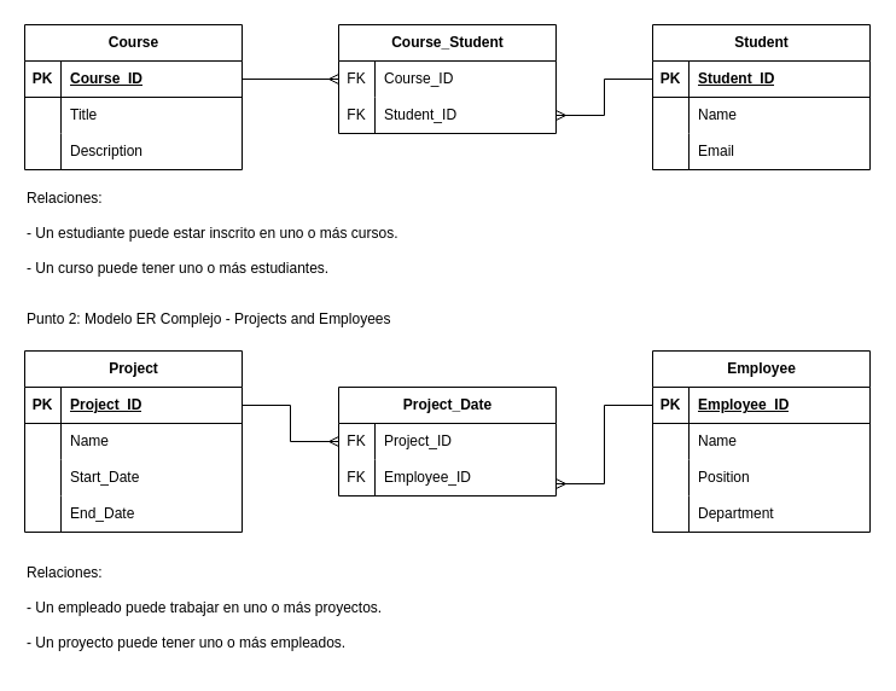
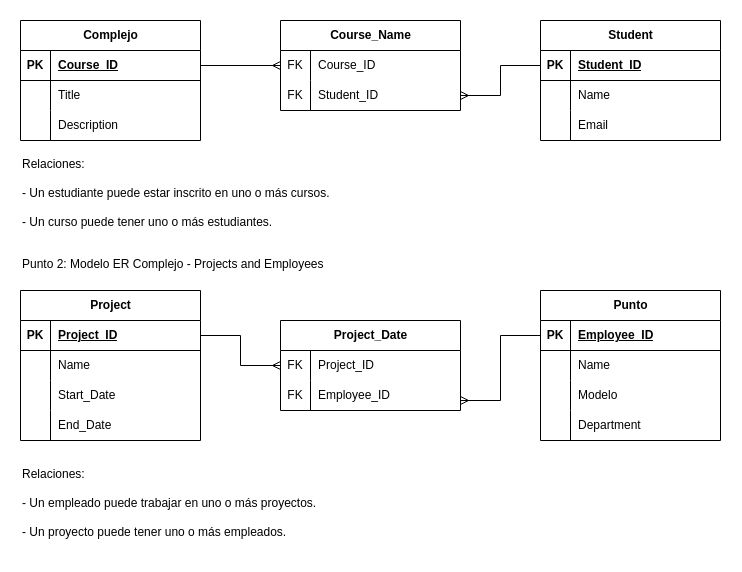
  <mxCell id="0" />
  <mxCell id="1" parent="0" />
  <mxCell id="2" style="edgeStyle=orthogonalEdgeStyle;rounded=0;orthogonalLoop=1;jettySize=auto;html=1;exitX=1;exitY=0.5;exitDx=0;exitDy=0;endArrow=ERmany;endFill=0;" edge="1" parent="1" source="4" target="24"><mxGeometry relative="1" as="geometry" /></mxCell>
- <mxCell id="3" value="Course" style="shape=table;startSize=30;container=1;collapsible=1;childLayout=tableLayout;fixedRows=1;rowLines=0;fontStyle=1;align=center;resizeLast=1;html=1;" vertex="1" parent="1"><mxGeometry x="20" y="20" width="180" height="120" as="geometry" /></mxCell>
+ <mxCell id="3" value="Complejo" style="shape=table;startSize=30;container=1;collapsible=1;childLayout=tableLayout;fixedRows=1;rowLines=0;fontStyle=1;align=center;resizeLast=1;html=1;" vertex="1" parent="1"><mxGeometry x="20" y="20" width="180" height="120" as="geometry" /></mxCell>
  <mxCell id="4" value="" style="shape=tableRow;horizontal=0;startSize=0;swimlaneHead=0;swimlaneBody=0;fillColor=none;collapsible=0;dropTarget=0;points=[[0,0.5],[1,0.5]];portConstraint=eastwest;top=0;left=0;right=0;bottom=1;" vertex="1" parent="3"><mxGeometry y="30" width="180" height="30" as="geometry" /></mxCell>
  <mxCell id="5" value="PK" style="shape=partialRectangle;connectable=0;fillColor=none;top=0;left=0;bottom=0;right=0;fontStyle=1;overflow=hidden;whiteSpace=wrap;html=1;" vertex="1" parent="4"><mxGeometry width="30" height="30" as="geometry"><mxRectangle width="30" height="30" as="alternateBounds" /></mxGeometry></mxCell>
  <mxCell id="6" value="Course_ID" style="shape=partialRectangle;connectable=0;fillColor=none;top=0;left=0;bottom=0;right=0;align=left;spacingLeft=6;fontStyle=5;overflow=hidden;whiteSpace=wrap;html=1;" vertex="1" parent="4"><mxGeometry x="30" width="150" height="30" as="geometry"><mxRectangle width="150" height="30" as="alternateBounds" /></mxGeometry></mxCell>
  <mxCell id="7" value="" style="shape=tableRow;horizontal=0;startSize=0;swimlaneHead=0;swimlaneBody=0;fillColor=none;collapsible=0;dropTarget=0;points=[[0,0.5],[1,0.5]];portConstraint=eastwest;top=0;left=0;right=0;bottom=0;" vertex="1" parent="3"><mxGeometry y="60" width="180" height="30" as="geometry" /></mxCell>
  <mxCell id="8" value="" style="shape=partialRectangle;connectable=0;fillColor=none;top=0;left=0;bottom=0;right=0;editable=1;overflow=hidden;whiteSpace=wrap;html=1;" vertex="1" parent="7"><mxGeometry width="30" height="30" as="geometry"><mxRectangle width="30" height="30" as="alternateBounds" /></mxGeometry></mxCell>
  <mxCell id="9" value="Title" style="shape=partialRectangle;connectable=0;fillColor=none;top=0;left=0;bottom=0;right=0;align=left;spacingLeft=6;overflow=hidden;whiteSpace=wrap;html=1;" vertex="1" parent="7"><mxGeometry x="30" width="150" height="30" as="geometry"><mxRectangle width="150" height="30" as="alternateBounds" /></mxGeometry></mxCell>
  <mxCell id="10" value="" style="shape=tableRow;horizontal=0;startSize=0;swimlaneHead=0;swimlaneBody=0;fillColor=none;collapsible=0;dropTarget=0;points=[[0,0.5],[1,0.5]];portConstraint=eastwest;top=0;left=0;right=0;bottom=0;" vertex="1" parent="3"><mxGeometry y="90" width="180" height="30" as="geometry" /></mxCell>
  <mxCell id="11" value="" style="shape=partialRectangle;connectable=0;fillColor=none;top=0;left=0;bottom=0;right=0;editable=1;overflow=hidden;whiteSpace=wrap;html=1;" vertex="1" parent="10"><mxGeometry width="30" height="30" as="geometry"><mxRectangle width="30" height="30" as="alternateBounds" /></mxGeometry></mxCell>
  <mxCell id="12" value="Description" style="shape=partialRectangle;connectable=0;fillColor=none;top=0;left=0;bottom=0;right=0;align=left;spacingLeft=6;overflow=hidden;whiteSpace=wrap;html=1;" vertex="1" parent="10"><mxGeometry x="30" width="150" height="30" as="geometry"><mxRectangle width="150" height="30" as="alternateBounds" /></mxGeometry></mxCell>
  <mxCell id="13" value="Student" style="shape=table;startSize=30;container=1;collapsible=1;childLayout=tableLayout;fixedRows=1;rowLines=0;fontStyle=1;align=center;resizeLast=1;html=1;" vertex="1" parent="1"><mxGeometry x="540" y="20" width="180" height="120" as="geometry" /></mxCell>
  <mxCell id="14" value="" style="shape=tableRow;horizontal=0;startSize=0;swimlaneHead=0;swimlaneBody=0;fillColor=none;collapsible=0;dropTarget=0;points=[[0,0.5],[1,0.5]];portConstraint=eastwest;top=0;left=0;right=0;bottom=1;" vertex="1" parent="13"><mxGeometry y="30" width="180" height="30" as="geometry" /></mxCell>
  <mxCell id="15" value="PK" style="shape=partialRectangle;connectable=0;fillColor=none;top=0;left=0;bottom=0;right=0;fontStyle=1;overflow=hidden;whiteSpace=wrap;html=1;" vertex="1" parent="14"><mxGeometry width="30" height="30" as="geometry"><mxRectangle width="30" height="30" as="alternateBounds" /></mxGeometry></mxCell>
  <mxCell id="16" value="Student_ID" style="shape=partialRectangle;connectable=0;fillColor=none;top=0;left=0;bottom=0;right=0;align=left;spacingLeft=6;fontStyle=5;overflow=hidden;whiteSpace=wrap;html=1;" vertex="1" parent="14"><mxGeometry x="30" width="150" height="30" as="geometry"><mxRectangle width="150" height="30" as="alternateBounds" /></mxGeometry></mxCell>
  <mxCell id="17" value="" style="shape=tableRow;horizontal=0;startSize=0;swimlaneHead=0;swimlaneBody=0;fillColor=none;collapsible=0;dropTarget=0;points=[[0,0.5],[1,0.5]];portConstraint=eastwest;top=0;left=0;right=0;bottom=0;" vertex="1" parent="13"><mxGeometry y="60" width="180" height="30" as="geometry" /></mxCell>
  <mxCell id="18" value="" style="shape=partialRectangle;connectable=0;fillColor=none;top=0;left=0;bottom=0;right=0;editable=1;overflow=hidden;whiteSpace=wrap;html=1;" vertex="1" parent="17"><mxGeometry width="30" height="30" as="geometry"><mxRectangle width="30" height="30" as="alternateBounds" /></mxGeometry></mxCell>
  <mxCell id="19" value="Name" style="shape=partialRectangle;connectable=0;fillColor=none;top=0;left=0;bottom=0;right=0;align=left;spacingLeft=6;overflow=hidden;whiteSpace=wrap;html=1;" vertex="1" parent="17"><mxGeometry x="30" width="150" height="30" as="geometry"><mxRectangle width="150" height="30" as="alternateBounds" /></mxGeometry></mxCell>
  <mxCell id="20" value="" style="shape=tableRow;horizontal=0;startSize=0;swimlaneHead=0;swimlaneBody=0;fillColor=none;collapsible=0;dropTarget=0;points=[[0,0.5],[1,0.5]];portConstraint=eastwest;top=0;left=0;right=0;bottom=0;" vertex="1" parent="13"><mxGeometry y="90" width="180" height="30" as="geometry" /></mxCell>
  <mxCell id="21" value="" style="shape=partialRectangle;connectable=0;fillColor=none;top=0;left=0;bottom=0;right=0;editable=1;overflow=hidden;whiteSpace=wrap;html=1;" vertex="1" parent="20"><mxGeometry width="30" height="30" as="geometry"><mxRectangle width="30" height="30" as="alternateBounds" /></mxGeometry></mxCell>
  <mxCell id="22" value="Email" style="shape=partialRectangle;connectable=0;fillColor=none;top=0;left=0;bottom=0;right=0;align=left;spacingLeft=6;overflow=hidden;whiteSpace=wrap;html=1;" vertex="1" parent="20"><mxGeometry x="30" width="150" height="30" as="geometry"><mxRectangle width="150" height="30" as="alternateBounds" /></mxGeometry></mxCell>
- <mxCell id="23" value="Course_Student" style="shape=table;startSize=30;container=1;collapsible=1;childLayout=tableLayout;fixedRows=1;rowLines=0;fontStyle=1;align=center;resizeLast=1;html=1;" vertex="1" parent="1"><mxGeometry x="280" y="20" width="180" height="90" as="geometry" /></mxCell>
+ <mxCell id="23" value="Course_Name" style="shape=table;startSize=30;container=1;collapsible=1;childLayout=tableLayout;fixedRows=1;rowLines=0;fontStyle=1;align=center;resizeLast=1;html=1;" vertex="1" parent="1"><mxGeometry x="280" y="20" width="180" height="90" as="geometry" /></mxCell>
  <mxCell id="24" value="" style="shape=tableRow;horizontal=0;startSize=0;swimlaneHead=0;swimlaneBody=0;fillColor=none;collapsible=0;dropTarget=0;points=[[0,0.5],[1,0.5]];portConstraint=eastwest;top=0;left=0;right=0;bottom=0;" vertex="1" parent="23"><mxGeometry y="30" width="180" height="30" as="geometry" /></mxCell>
  <mxCell id="25" value="FK" style="shape=partialRectangle;connectable=0;fillColor=none;top=0;left=0;bottom=0;right=0;editable=1;overflow=hidden;whiteSpace=wrap;html=1;" vertex="1" parent="24"><mxGeometry width="30" height="30" as="geometry"><mxRectangle width="30" height="30" as="alternateBounds" /></mxGeometry></mxCell>
  <mxCell id="26" value="Course_ID" style="shape=partialRectangle;connectable=0;fillColor=none;top=0;left=0;bottom=0;right=0;align=left;spacingLeft=6;overflow=hidden;whiteSpace=wrap;html=1;" vertex="1" parent="24"><mxGeometry x="30" width="150" height="30" as="geometry"><mxRectangle width="150" height="30" as="alternateBounds" /></mxGeometry></mxCell>
  <mxCell id="27" value="" style="shape=tableRow;horizontal=0;startSize=0;swimlaneHead=0;swimlaneBody=0;fillColor=none;collapsible=0;dropTarget=0;points=[[0,0.5],[1,0.5]];portConstraint=eastwest;top=0;left=0;right=0;bottom=0;" vertex="1" parent="23"><mxGeometry y="60" width="180" height="30" as="geometry" /></mxCell>
  <mxCell id="28" value="FK" style="shape=partialRectangle;connectable=0;fillColor=none;top=0;left=0;bottom=0;right=0;editable=1;overflow=hidden;whiteSpace=wrap;html=1;" vertex="1" parent="27"><mxGeometry width="30" height="30" as="geometry"><mxRectangle width="30" height="30" as="alternateBounds" /></mxGeometry></mxCell>
  <mxCell id="29" value="Student_ID" style="shape=partialRectangle;connectable=0;fillColor=none;top=0;left=0;bottom=0;right=0;align=left;spacingLeft=6;overflow=hidden;whiteSpace=wrap;html=1;" vertex="1" parent="27"><mxGeometry x="30" width="150" height="30" as="geometry"><mxRectangle width="150" height="30" as="alternateBounds" /></mxGeometry></mxCell>
  <mxCell id="30" style="edgeStyle=orthogonalEdgeStyle;rounded=0;orthogonalLoop=1;jettySize=auto;html=1;entryX=1;entryY=0.5;entryDx=0;entryDy=0;endArrow=ERmany;endFill=0;" edge="1" parent="1" source="14" target="27"><mxGeometry relative="1" as="geometry" /></mxCell>
  <mxCell id="31" value="Punto 2: Modelo ER Complejo - Projects and Employees" style="text;whiteSpace=wrap;" vertex="1" parent="1"><mxGeometry x="20" y="250" width="330" height="40" as="geometry" /></mxCell>
  <mxCell id="32" value="Project" style="shape=table;startSize=30;container=1;collapsible=1;childLayout=tableLayout;fixedRows=1;rowLines=0;fontStyle=1;align=center;resizeLast=1;html=1;" vertex="1" parent="1"><mxGeometry x="20" y="290" width="180" height="150" as="geometry" /></mxCell>
  <mxCell id="33" value="" style="shape=tableRow;horizontal=0;startSize=0;swimlaneHead=0;swimlaneBody=0;fillColor=none;collapsible=0;dropTarget=0;points=[[0,0.5],[1,0.5]];portConstraint=eastwest;top=0;left=0;right=0;bottom=1;" vertex="1" parent="32"><mxGeometry y="30" width="180" height="30" as="geometry" /></mxCell>
  <mxCell id="34" value="PK" style="shape=partialRectangle;connectable=0;fillColor=none;top=0;left=0;bottom=0;right=0;fontStyle=1;overflow=hidden;whiteSpace=wrap;html=1;" vertex="1" parent="33"><mxGeometry width="30" height="30" as="geometry"><mxRectangle width="30" height="30" as="alternateBounds" /></mxGeometry></mxCell>
  <mxCell id="35" value="Project_ID" style="shape=partialRectangle;connectable=0;fillColor=none;top=0;left=0;bottom=0;right=0;align=left;spacingLeft=6;fontStyle=5;overflow=hidden;whiteSpace=wrap;html=1;" vertex="1" parent="33"><mxGeometry x="30" width="150" height="30" as="geometry"><mxRectangle width="150" height="30" as="alternateBounds" /></mxGeometry></mxCell>
  <mxCell id="36" value="" style="shape=tableRow;horizontal=0;startSize=0;swimlaneHead=0;swimlaneBody=0;fillColor=none;collapsible=0;dropTarget=0;points=[[0,0.5],[1,0.5]];portConstraint=eastwest;top=0;left=0;right=0;bottom=0;" vertex="1" parent="32"><mxGeometry y="60" width="180" height="30" as="geometry" /></mxCell>
  <mxCell id="37" value="" style="shape=partialRectangle;connectable=0;fillColor=none;top=0;left=0;bottom=0;right=0;editable=1;overflow=hidden;whiteSpace=wrap;html=1;" vertex="1" parent="36"><mxGeometry width="30" height="30" as="geometry"><mxRectangle width="30" height="30" as="alternateBounds" /></mxGeometry></mxCell>
  <mxCell id="38" value="Name" style="shape=partialRectangle;connectable=0;fillColor=none;top=0;left=0;bottom=0;right=0;align=left;spacingLeft=6;overflow=hidden;whiteSpace=wrap;html=1;" vertex="1" parent="36"><mxGeometry x="30" width="150" height="30" as="geometry"><mxRectangle width="150" height="30" as="alternateBounds" /></mxGeometry></mxCell>
  <mxCell id="39" value="" style="shape=tableRow;horizontal=0;startSize=0;swimlaneHead=0;swimlaneBody=0;fillColor=none;collapsible=0;dropTarget=0;points=[[0,0.5],[1,0.5]];portConstraint=eastwest;top=0;left=0;right=0;bottom=0;" vertex="1" parent="32"><mxGeometry y="90" width="180" height="30" as="geometry" /></mxCell>
  <mxCell id="40" value="" style="shape=partialRectangle;connectable=0;fillColor=none;top=0;left=0;bottom=0;right=0;editable=1;overflow=hidden;whiteSpace=wrap;html=1;" vertex="1" parent="39"><mxGeometry width="30" height="30" as="geometry"><mxRectangle width="30" height="30" as="alternateBounds" /></mxGeometry></mxCell>
  <mxCell id="41" value="Start_Date" style="shape=partialRectangle;connectable=0;fillColor=none;top=0;left=0;bottom=0;right=0;align=left;spacingLeft=6;overflow=hidden;whiteSpace=wrap;html=1;" vertex="1" parent="39"><mxGeometry x="30" width="150" height="30" as="geometry"><mxRectangle width="150" height="30" as="alternateBounds" /></mxGeometry></mxCell>
  <mxCell id="42" value="" style="shape=tableRow;horizontal=0;startSize=0;swimlaneHead=0;swimlaneBody=0;fillColor=none;collapsible=0;dropTarget=0;points=[[0,0.5],[1,0.5]];portConstraint=eastwest;top=0;left=0;right=0;bottom=0;" vertex="1" parent="32"><mxGeometry y="120" width="180" height="30" as="geometry" /></mxCell>
  <mxCell id="43" value="" style="shape=partialRectangle;connectable=0;fillColor=none;top=0;left=0;bottom=0;right=0;editable=1;overflow=hidden;whiteSpace=wrap;html=1;" vertex="1" parent="42"><mxGeometry width="30" height="30" as="geometry"><mxRectangle width="30" height="30" as="alternateBounds" /></mxGeometry></mxCell>
  <mxCell id="44" value="End_Date" style="shape=partialRectangle;connectable=0;fillColor=none;top=0;left=0;bottom=0;right=0;align=left;spacingLeft=6;overflow=hidden;whiteSpace=wrap;html=1;" vertex="1" parent="42"><mxGeometry x="30" width="150" height="30" as="geometry"><mxRectangle width="150" height="30" as="alternateBounds" /></mxGeometry></mxCell>
  <mxCell id="45" value="Project_Date" style="shape=table;startSize=30;container=1;collapsible=1;childLayout=tableLayout;fixedRows=1;rowLines=0;fontStyle=1;align=center;resizeLast=1;html=1;" vertex="1" parent="1"><mxGeometry x="280" y="320" width="180" height="90" as="geometry" /></mxCell>
  <mxCell id="46" value="" style="shape=tableRow;horizontal=0;startSize=0;swimlaneHead=0;swimlaneBody=0;fillColor=none;collapsible=0;dropTarget=0;points=[[0,0.5],[1,0.5]];portConstraint=eastwest;top=0;left=0;right=0;bottom=0;" vertex="1" parent="45"><mxGeometry y="30" width="180" height="30" as="geometry" /></mxCell>
  <mxCell id="47" value="FK" style="shape=partialRectangle;connectable=0;fillColor=none;top=0;left=0;bottom=0;right=0;editable=1;overflow=hidden;whiteSpace=wrap;html=1;" vertex="1" parent="46"><mxGeometry width="30" height="30" as="geometry"><mxRectangle width="30" height="30" as="alternateBounds" /></mxGeometry></mxCell>
  <mxCell id="48" value="Project_ID" style="shape=partialRectangle;connectable=0;fillColor=none;top=0;left=0;bottom=0;right=0;align=left;spacingLeft=6;overflow=hidden;whiteSpace=wrap;html=1;" vertex="1" parent="46"><mxGeometry x="30" width="150" height="30" as="geometry"><mxRectangle width="150" height="30" as="alternateBounds" /></mxGeometry></mxCell>
  <mxCell id="49" value="" style="shape=tableRow;horizontal=0;startSize=0;swimlaneHead=0;swimlaneBody=0;fillColor=none;collapsible=0;dropTarget=0;points=[[0,0.5],[1,0.5]];portConstraint=eastwest;top=0;left=0;right=0;bottom=0;" vertex="1" parent="45"><mxGeometry y="60" width="180" height="30" as="geometry" /></mxCell>
  <mxCell id="50" value="FK" style="shape=partialRectangle;connectable=0;fillColor=none;top=0;left=0;bottom=0;right=0;editable=1;overflow=hidden;whiteSpace=wrap;html=1;" vertex="1" parent="49"><mxGeometry width="30" height="30" as="geometry"><mxRectangle width="30" height="30" as="alternateBounds" /></mxGeometry></mxCell>
  <mxCell id="51" value="Employee_ID" style="shape=partialRectangle;connectable=0;fillColor=none;top=0;left=0;bottom=0;right=0;align=left;spacingLeft=6;overflow=hidden;whiteSpace=wrap;html=1;" vertex="1" parent="49"><mxGeometry x="30" width="150" height="30" as="geometry"><mxRectangle width="150" height="30" as="alternateBounds" /></mxGeometry></mxCell>
- <mxCell id="52" value="Employee" style="shape=table;startSize=30;container=1;collapsible=1;childLayout=tableLayout;fixedRows=1;rowLines=0;fontStyle=1;align=center;resizeLast=1;html=1;" vertex="1" parent="1"><mxGeometry x="540" y="290" width="180" height="150" as="geometry" /></mxCell>
+ <mxCell id="52" value="Punto" style="shape=table;startSize=30;container=1;collapsible=1;childLayout=tableLayout;fixedRows=1;rowLines=0;fontStyle=1;align=center;resizeLast=1;html=1;" vertex="1" parent="1"><mxGeometry x="540" y="290" width="180" height="150" as="geometry" /></mxCell>
  <mxCell id="53" value="" style="shape=tableRow;horizontal=0;startSize=0;swimlaneHead=0;swimlaneBody=0;fillColor=none;collapsible=0;dropTarget=0;points=[[0,0.5],[1,0.5]];portConstraint=eastwest;top=0;left=0;right=0;bottom=1;" vertex="1" parent="52"><mxGeometry y="30" width="180" height="30" as="geometry" /></mxCell>
  <mxCell id="54" value="PK" style="shape=partialRectangle;connectable=0;fillColor=none;top=0;left=0;bottom=0;right=0;fontStyle=1;overflow=hidden;whiteSpace=wrap;html=1;" vertex="1" parent="53"><mxGeometry width="30" height="30" as="geometry"><mxRectangle width="30" height="30" as="alternateBounds" /></mxGeometry></mxCell>
  <mxCell id="55" value="Employee_ID" style="shape=partialRectangle;connectable=0;fillColor=none;top=0;left=0;bottom=0;right=0;align=left;spacingLeft=6;fontStyle=5;overflow=hidden;whiteSpace=wrap;html=1;" vertex="1" parent="53"><mxGeometry x="30" width="150" height="30" as="geometry"><mxRectangle width="150" height="30" as="alternateBounds" /></mxGeometry></mxCell>
  <mxCell id="56" value="" style="shape=tableRow;horizontal=0;startSize=0;swimlaneHead=0;swimlaneBody=0;fillColor=none;collapsible=0;dropTarget=0;points=[[0,0.5],[1,0.5]];portConstraint=eastwest;top=0;left=0;right=0;bottom=0;" vertex="1" parent="52"><mxGeometry y="60" width="180" height="30" as="geometry" /></mxCell>
  <mxCell id="57" value="" style="shape=partialRectangle;connectable=0;fillColor=none;top=0;left=0;bottom=0;right=0;editable=1;overflow=hidden;whiteSpace=wrap;html=1;" vertex="1" parent="56"><mxGeometry width="30" height="30" as="geometry"><mxRectangle width="30" height="30" as="alternateBounds" /></mxGeometry></mxCell>
  <mxCell id="58" value="Name" style="shape=partialRectangle;connectable=0;fillColor=none;top=0;left=0;bottom=0;right=0;align=left;spacingLeft=6;overflow=hidden;whiteSpace=wrap;html=1;" vertex="1" parent="56"><mxGeometry x="30" width="150" height="30" as="geometry"><mxRectangle width="150" height="30" as="alternateBounds" /></mxGeometry></mxCell>
  <mxCell id="59" value="" style="shape=tableRow;horizontal=0;startSize=0;swimlaneHead=0;swimlaneBody=0;fillColor=none;collapsible=0;dropTarget=0;points=[[0,0.5],[1,0.5]];portConstraint=eastwest;top=0;left=0;right=0;bottom=0;" vertex="1" parent="52"><mxGeometry y="90" width="180" height="30" as="geometry" /></mxCell>
  <mxCell id="60" value="" style="shape=partialRectangle;connectable=0;fillColor=none;top=0;left=0;bottom=0;right=0;editable=1;overflow=hidden;whiteSpace=wrap;html=1;" vertex="1" parent="59"><mxGeometry width="30" height="30" as="geometry"><mxRectangle width="30" height="30" as="alternateBounds" /></mxGeometry></mxCell>
- <mxCell id="61" value="Position" style="shape=partialRectangle;connectable=0;fillColor=none;top=0;left=0;bottom=0;right=0;align=left;spacingLeft=6;overflow=hidden;whiteSpace=wrap;html=1;" vertex="1" parent="59"><mxGeometry x="30" width="150" height="30" as="geometry"><mxRectangle width="150" height="30" as="alternateBounds" /></mxGeometry></mxCell>
+ <mxCell id="61" value="Modelo" style="shape=partialRectangle;connectable=0;fillColor=none;top=0;left=0;bottom=0;right=0;align=left;spacingLeft=6;overflow=hidden;whiteSpace=wrap;html=1;" vertex="1" parent="59"><mxGeometry x="30" width="150" height="30" as="geometry"><mxRectangle width="150" height="30" as="alternateBounds" /></mxGeometry></mxCell>
  <mxCell id="62" value="" style="shape=tableRow;horizontal=0;startSize=0;swimlaneHead=0;swimlaneBody=0;fillColor=none;collapsible=0;dropTarget=0;points=[[0,0.5],[1,0.5]];portConstraint=eastwest;top=0;left=0;right=0;bottom=0;" vertex="1" parent="52"><mxGeometry y="120" width="180" height="30" as="geometry" /></mxCell>
  <mxCell id="63" value="" style="shape=partialRectangle;connectable=0;fillColor=none;top=0;left=0;bottom=0;right=0;editable=1;overflow=hidden;whiteSpace=wrap;html=1;" vertex="1" parent="62"><mxGeometry width="30" height="30" as="geometry"><mxRectangle width="30" height="30" as="alternateBounds" /></mxGeometry></mxCell>
  <mxCell id="64" value="Department" style="shape=partialRectangle;connectable=0;fillColor=none;top=0;left=0;bottom=0;right=0;align=left;spacingLeft=6;overflow=hidden;whiteSpace=wrap;html=1;" vertex="1" parent="62"><mxGeometry x="30" width="150" height="30" as="geometry"><mxRectangle width="150" height="30" as="alternateBounds" /></mxGeometry></mxCell>
  <mxCell id="65" style="edgeStyle=orthogonalEdgeStyle;rounded=0;orthogonalLoop=1;jettySize=auto;html=1;entryX=1;entryY=0.667;entryDx=0;entryDy=0;entryPerimeter=0;endArrow=ERmany;endFill=0;" edge="1" parent="1" source="53" target="49"><mxGeometry relative="1" as="geometry" /></mxCell>
  <mxCell id="66" style="edgeStyle=orthogonalEdgeStyle;rounded=0;orthogonalLoop=1;jettySize=auto;html=1;exitX=1;exitY=0.5;exitDx=0;exitDy=0;entryX=0;entryY=0.5;entryDx=0;entryDy=0;endArrow=ERmany;endFill=0;" edge="1" parent="1" source="33" target="46"><mxGeometry relative="1" as="geometry" /></mxCell>
  <mxCell id="67" value="Relaciones:&#10;&#10;- Un estudiante puede estar inscrito en uno o más cursos.&#10;&#10;- Un curso puede tener uno o más estudiantes." style="text;whiteSpace=wrap;" vertex="1" parent="1"><mxGeometry x="20" y="150" width="700" height="70" as="geometry" /></mxCell>
  <mxCell id="68" value="Relaciones:&#10;&#10;- Un empleado puede trabajar en uno o más proyectos.&#10;&#10;- Un proyecto puede tener uno o más empleados." style="text;whiteSpace=wrap;" vertex="1" parent="1"><mxGeometry x="20" y="460" width="610" height="90" as="geometry" /></mxCell>
